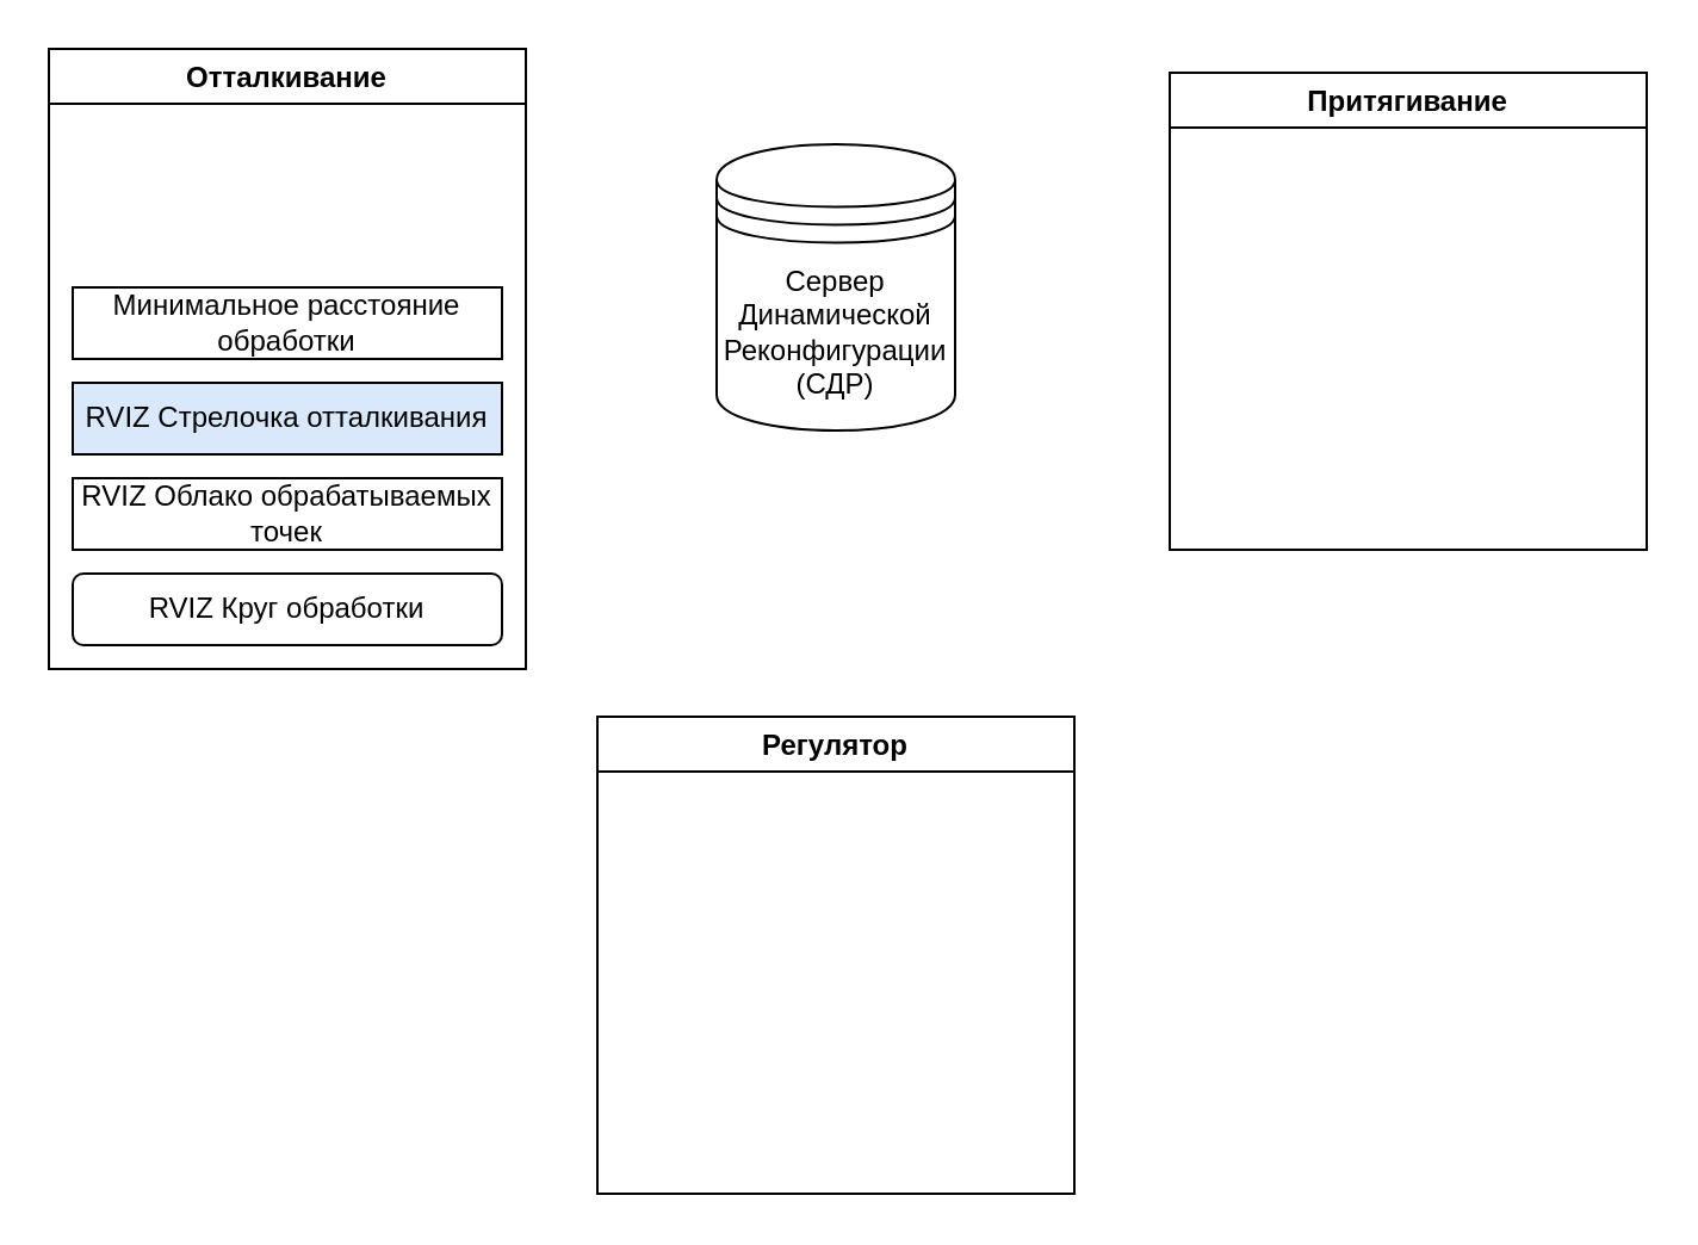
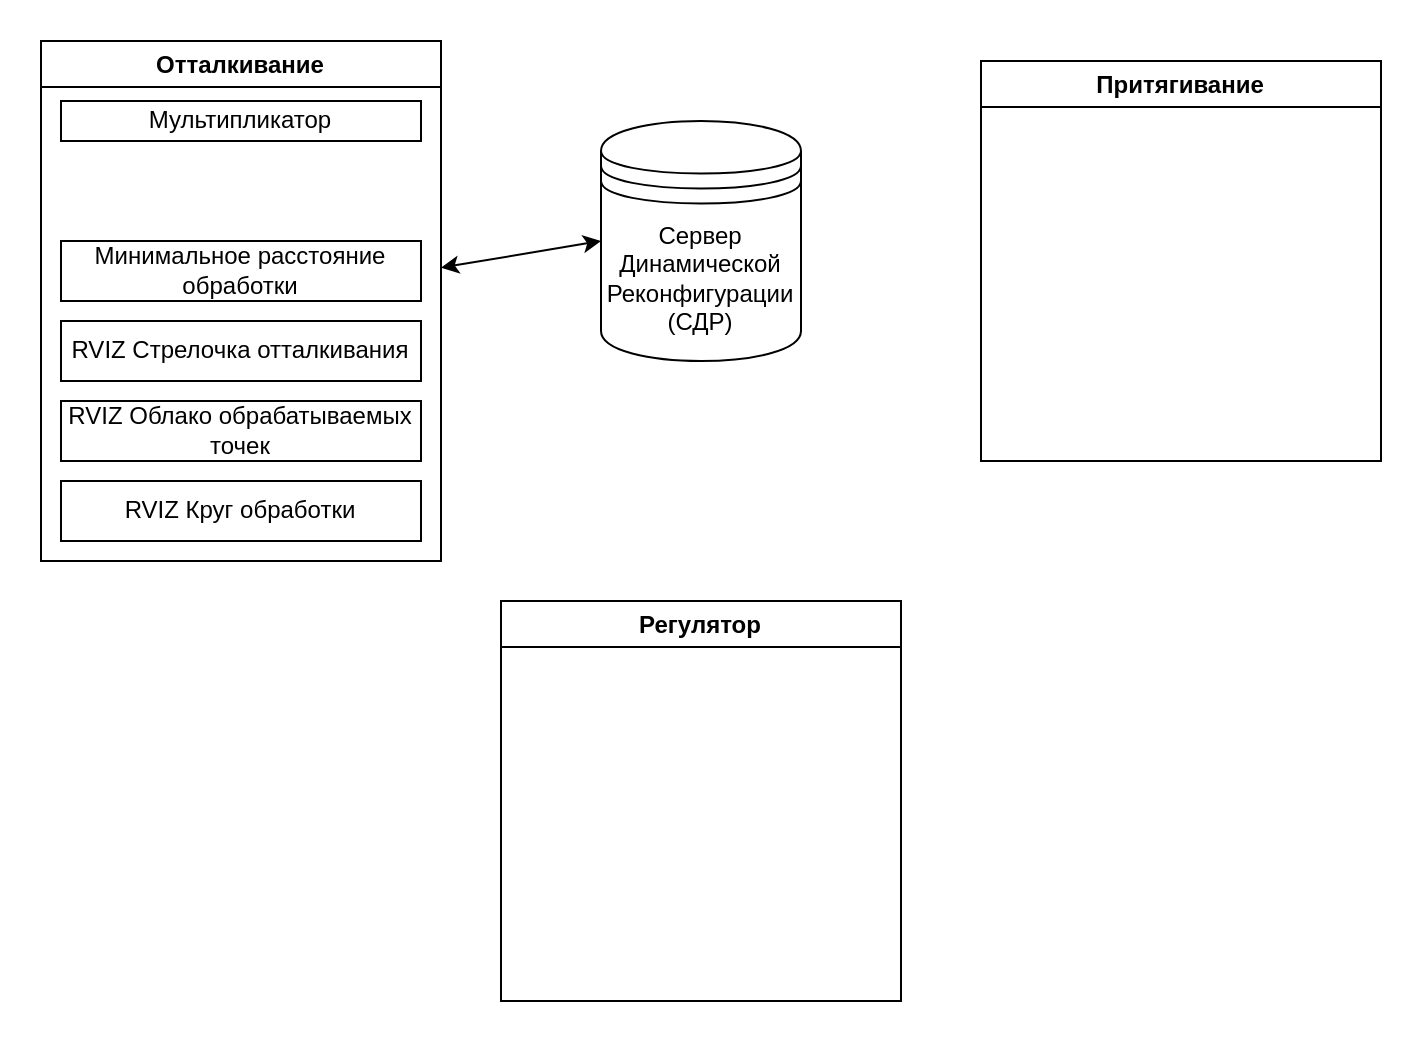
  <mxCell id="0" />
  <mxCell id="1" parent="0" />
+ <mxCell id="2" style="edgeStyle=none;html=1;entryX=0;entryY=0.5;entryDx=0;entryDy=0;endArrow=classic;endFill=1;startArrow=classic;startFill=1;" edge="1" parent="1" source="3" target="11"><mxGeometry relative="1" as="geometry" /></mxCell>
  <mxCell id="3" value="Отталкивание" style="swimlane;" parent="1" vertex="1"><mxGeometry x="20" y="20" width="200" height="260" as="geometry" /></mxCell>
+ <mxCell id="4" value="Мультипликатор" style="whiteSpace=wrap;html=1;" parent="3" vertex="1"><mxGeometry x="10" y="30" width="180" height="20" as="geometry" /></mxCell>
  <mxCell id="5" value="Минимальное расстояние обработки" style="whiteSpace=wrap;html=1;" parent="3" vertex="1"><mxGeometry x="10" y="100" width="180" height="30" as="geometry" /></mxCell>
- <mxCell id="6" value="RVIZ Стрелочка отталкивания" style="whiteSpace=wrap;html=1;fillColor=#dae8fc;" vertex="1" parent="3"><mxGeometry x="10" y="140" width="180" height="30" as="geometry" /></mxCell>
+ <mxCell id="6" value="RVIZ Стрелочка отталкивания" style="whiteSpace=wrap;html=1;" vertex="1" parent="3"><mxGeometry x="10" y="140" width="180" height="30" as="geometry" /></mxCell>
  <mxCell id="7" value="RVIZ Облако обрабатываемых точек" style="whiteSpace=wrap;html=1;" vertex="1" parent="3"><mxGeometry x="10" y="180" width="180" height="30" as="geometry" /></mxCell>
- <mxCell id="8" value="RVIZ Круг обработки" style="whiteSpace=wrap;html=1;rounded=1;" vertex="1" parent="3"><mxGeometry x="10" y="220" width="180" height="30" as="geometry" /></mxCell>
+ <mxCell id="8" value="RVIZ Круг обработки" style="whiteSpace=wrap;html=1;" vertex="1" parent="3"><mxGeometry x="10" y="220" width="180" height="30" as="geometry" /></mxCell>
  <mxCell id="9" value="Притягивание" style="swimlane;" parent="1" vertex="1"><mxGeometry x="490" y="30" width="200" height="200" as="geometry" /></mxCell>
  <mxCell id="10" value="Регулятор" style="swimlane;" parent="1" vertex="1"><mxGeometry x="250" y="300" width="200" height="200" as="geometry" /></mxCell>
  <mxCell id="11" value="Сервер Динамической Реконфигурации&lt;br&gt;(СДР)" style="shape=datastore;whiteSpace=wrap;html=1;" vertex="1" parent="1"><mxGeometry x="300" y="60" width="100" height="120" as="geometry" /></mxCell>
